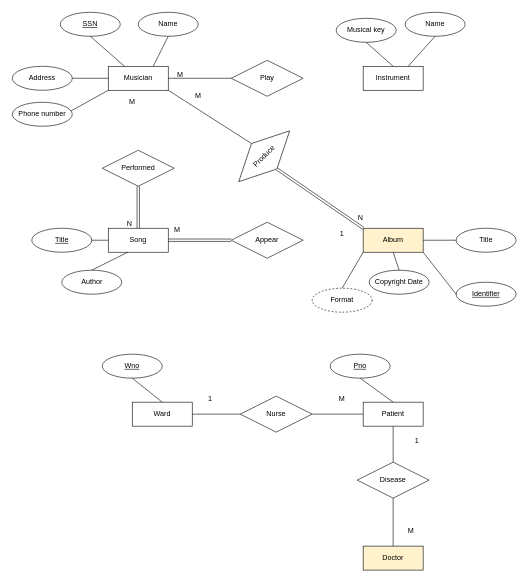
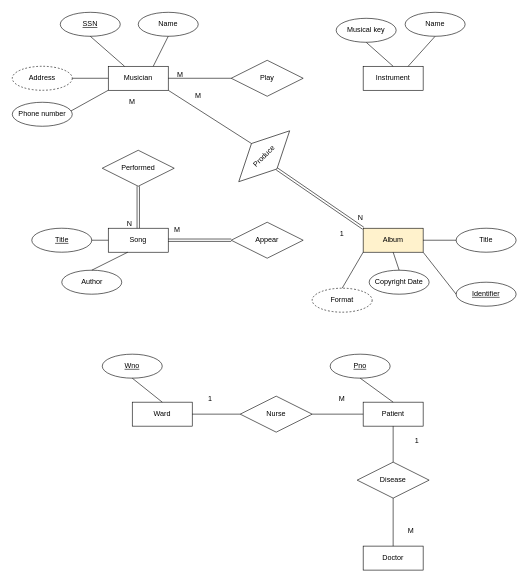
  <mxCell id="0" />
  <mxCell id="1" parent="0" />
  <mxCell id="2" value="Ward" style="whiteSpace=wrap;html=1;align=center;" parent="1" vertex="1"><mxGeometry x="220" y="670" width="100" height="40" as="geometry" /></mxCell>
  <mxCell id="3" value="Patient" style="whiteSpace=wrap;html=1;align=center;" parent="1" vertex="1"><mxGeometry x="605" y="670" width="100" height="40" as="geometry" /></mxCell>
  <mxCell id="4" value="Pno" style="ellipse;whiteSpace=wrap;html=1;align=center;fontStyle=4;" parent="1" vertex="1"><mxGeometry x="550" y="590" width="100" height="40" as="geometry" /></mxCell>
  <mxCell id="5" value="Wno" style="ellipse;whiteSpace=wrap;html=1;align=center;fontStyle=4;" parent="1" vertex="1"><mxGeometry x="170" y="590" width="100" height="40" as="geometry" /></mxCell>
  <mxCell id="6" value="" style="endArrow=none;html=1;entryX=0.5;entryY=1;entryDx=0;entryDy=0;exitX=0.5;exitY=0;exitDx=0;exitDy=0;" parent="1" source="2" target="5" edge="1"><mxGeometry width="50" height="50" relative="1" as="geometry"><mxPoint x="460" y="840" as="sourcePoint" /><mxPoint x="510" y="790" as="targetPoint" /></mxGeometry></mxCell>
  <mxCell id="7" value="" style="endArrow=none;html=1;exitX=0.5;exitY=0;exitDx=0;exitDy=0;entryX=0.5;entryY=1;entryDx=0;entryDy=0;" parent="1" source="3" target="4" edge="1"><mxGeometry width="50" height="50" relative="1" as="geometry"><mxPoint x="510" y="680" as="sourcePoint" /><mxPoint x="555" y="630" as="targetPoint" /></mxGeometry></mxCell>
  <mxCell id="8" value="Nurse" style="shape=rhombus;perimeter=rhombusPerimeter;whiteSpace=wrap;html=1;align=center;" parent="1" vertex="1"><mxGeometry x="400" y="660" width="120" height="60" as="geometry" /></mxCell>
  <mxCell id="9" value="" style="endArrow=none;html=1;entryX=0;entryY=0.5;entryDx=0;entryDy=0;exitX=1;exitY=0.5;exitDx=0;exitDy=0;" parent="1" source="8" target="3" edge="1"><mxGeometry width="50" height="50" relative="1" as="geometry"><mxPoint x="460" y="840" as="sourcePoint" /><mxPoint x="510" y="790" as="targetPoint" /></mxGeometry></mxCell>
  <mxCell id="10" value="" style="endArrow=none;html=1;entryX=1;entryY=0.5;entryDx=0;entryDy=0;exitX=0;exitY=0.5;exitDx=0;exitDy=0;" parent="1" source="8" target="2" edge="1"><mxGeometry width="50" height="50" relative="1" as="geometry"><mxPoint x="460" y="840" as="sourcePoint" /><mxPoint x="510" y="790" as="targetPoint" /></mxGeometry></mxCell>
  <mxCell id="11" value="" style="endArrow=none;html=1;entryX=0.5;entryY=1;entryDx=0;entryDy=0;" parent="1" target="3" edge="1"><mxGeometry width="50" height="50" relative="1" as="geometry"><mxPoint x="655" y="770" as="sourcePoint" /><mxPoint x="510" y="790" as="targetPoint" /></mxGeometry></mxCell>
  <mxCell id="12" value="1" style="text;html=1;strokeColor=none;fillColor=none;align=center;verticalAlign=middle;whiteSpace=wrap;rounded=0;" parent="1" vertex="1"><mxGeometry x="330" y="650" width="40" height="30" as="geometry" /></mxCell>
  <mxCell id="13" value="M" style="text;html=1;strokeColor=none;fillColor=none;align=center;verticalAlign=middle;whiteSpace=wrap;rounded=0;" parent="1" vertex="1"><mxGeometry x="550" y="650" width="40" height="30" as="geometry" /></mxCell>
- <mxCell id="14" value="Doctor" style="whiteSpace=wrap;html=1;align=center;fillColor=#fff2cc;" parent="1" vertex="1"><mxGeometry x="605" y="910" width="100" height="40" as="geometry" /></mxCell>
+ <mxCell id="14" value="Doctor" style="whiteSpace=wrap;html=1;align=center;" parent="1" vertex="1"><mxGeometry x="605" y="910" width="100" height="40" as="geometry" /></mxCell>
  <mxCell id="15" value="Disease" style="shape=rhombus;perimeter=rhombusPerimeter;whiteSpace=wrap;html=1;align=center;" parent="1" vertex="1"><mxGeometry x="595" y="770" width="120" height="60" as="geometry" /></mxCell>
  <mxCell id="16" value="" style="endArrow=none;html=1;entryX=0.5;entryY=1;entryDx=0;entryDy=0;exitX=0.5;exitY=0;exitDx=0;exitDy=0;" parent="1" source="14" target="15" edge="1"><mxGeometry width="50" height="50" relative="1" as="geometry"><mxPoint x="460" y="840" as="sourcePoint" /><mxPoint x="510" y="790" as="targetPoint" /></mxGeometry></mxCell>
  <mxCell id="17" value="1" style="text;html=1;strokeColor=none;fillColor=none;align=center;verticalAlign=middle;whiteSpace=wrap;rounded=0;" parent="1" vertex="1"><mxGeometry x="675" y="720" width="40" height="30" as="geometry" /></mxCell>
  <mxCell id="18" value="M" style="text;html=1;strokeColor=none;fillColor=none;align=center;verticalAlign=middle;whiteSpace=wrap;rounded=0;" parent="1" vertex="1"><mxGeometry x="665" y="870" width="40" height="30" as="geometry" /></mxCell>
  <mxCell id="19" value="Musician" style="whiteSpace=wrap;html=1;align=center;" vertex="1" parent="1"><mxGeometry x="180" y="110" width="100" height="40" as="geometry" /></mxCell>
  <mxCell id="20" value="SSN" style="ellipse;whiteSpace=wrap;html=1;align=center;fontStyle=4;" vertex="1" parent="1"><mxGeometry x="100" width="100" height="40" as="geometry" y="20" /></mxCell>
  <mxCell id="21" value="Name" style="ellipse;whiteSpace=wrap;html=1;align=center;" vertex="1" parent="1"><mxGeometry x="230" width="100" height="40" as="geometry" y="20" /></mxCell>
- <mxCell id="22" value="Address" style="ellipse;whiteSpace=wrap;html=1;align=center;" vertex="1" parent="1"><mxGeometry x="20" y="110" width="100" height="40" as="geometry" /></mxCell>
+ <mxCell id="22" value="Address" style="ellipse;whiteSpace=wrap;html=1;align=center;dashed=1;" vertex="1" parent="1"><mxGeometry x="20" y="110" width="100" height="40" as="geometry" /></mxCell>
  <mxCell id="23" value="" style="endArrow=none;html=1;exitX=1;exitY=0.5;exitDx=0;exitDy=0;entryX=0;entryY=0.5;entryDx=0;entryDy=0;" edge="1" parent="1" source="22" target="19"><mxGeometry width="50" height="50" relative="1" as="geometry"><mxPoint x="450" y="160" as="sourcePoint" /><mxPoint x="500" y="110" as="targetPoint" /></mxGeometry></mxCell>
  <mxCell id="24" value="" style="endArrow=none;html=1;entryX=0.5;entryY=1;entryDx=0;entryDy=0;" edge="1" parent="1" source="19" target="20"><mxGeometry width="50" height="50" relative="1" as="geometry"><mxPoint x="450" y="160" as="sourcePoint" /><mxPoint x="500" y="110" as="targetPoint" /></mxGeometry></mxCell>
  <mxCell id="25" value="" style="endArrow=none;html=1;entryX=0.5;entryY=1;entryDx=0;entryDy=0;exitX=0.75;exitY=0;exitDx=0;exitDy=0;" edge="1" parent="1" source="19" target="21"><mxGeometry width="50" height="50" relative="1" as="geometry"><mxPoint x="450" y="160" as="sourcePoint" /><mxPoint x="500" y="110" as="targetPoint" /></mxGeometry></mxCell>
  <mxCell id="26" value="" style="endArrow=none;html=1;exitX=1;exitY=0;exitDx=0;exitDy=0;entryX=0;entryY=1;entryDx=0;entryDy=0;" edge="1" parent="1" target="19"><mxGeometry width="50" height="50" relative="1" as="geometry"><mxPoint x="115.355" y="185.858" as="sourcePoint" /><mxPoint x="500" y="110" as="targetPoint" /></mxGeometry></mxCell>
  <mxCell id="27" value="Instrument" style="whiteSpace=wrap;html=1;align=center;" vertex="1" parent="1"><mxGeometry x="605" y="110" width="100" height="40" as="geometry" /></mxCell>
  <mxCell id="28" value="" style="endArrow=none;html=1;entryX=0.5;entryY=1;entryDx=0;entryDy=0;exitX=0.5;exitY=0;exitDx=0;exitDy=0;" edge="1" parent="1" source="27" target="61"><mxGeometry width="50" height="50" relative="1" as="geometry"><mxPoint x="440" y="120" as="sourcePoint" /><mxPoint x="605" y="60" as="targetPoint" /></mxGeometry></mxCell>
  <mxCell id="29" value="" style="endArrow=none;html=1;entryX=0.75;entryY=0;entryDx=0;entryDy=0;exitX=0.5;exitY=1;exitDx=0;exitDy=0;" edge="1" parent="1" target="27"><mxGeometry width="50" height="50" relative="1" as="geometry"><mxPoint x="725" y="60" as="sourcePoint" /><mxPoint x="682.86" y="50" as="targetPoint" /></mxGeometry></mxCell>
  <mxCell id="30" value="Album" style="whiteSpace=wrap;html=1;align=center;fillColor=#fff2cc;" vertex="1" parent="1"><mxGeometry x="605" y="380" width="100" height="40" as="geometry" /></mxCell>
  <mxCell id="31" value="Identifier" style="ellipse;whiteSpace=wrap;html=1;align=center;fontStyle=4;" vertex="1" parent="1"><mxGeometry x="760" y="470" width="100" height="40" as="geometry" /></mxCell>
  <mxCell id="32" value="Title" style="ellipse;whiteSpace=wrap;html=1;align=center;" vertex="1" parent="1"><mxGeometry x="760" y="380" width="100" height="40" as="geometry" /></mxCell>
  <mxCell id="33" value="Copyright Date" style="ellipse;whiteSpace=wrap;html=1;align=center;" vertex="1" parent="1"><mxGeometry x="615" y="450" width="100" height="40" as="geometry" /></mxCell>
  <mxCell id="34" value="" style="endArrow=none;html=1;exitX=0.5;exitY=0;exitDx=0;exitDy=0;entryX=0.5;entryY=1;entryDx=0;entryDy=0;" edge="1" parent="1" source="33" target="30"><mxGeometry width="50" height="50" relative="1" as="geometry"><mxPoint x="292.5" y="270" as="sourcePoint" /><mxPoint x="352.5" y="270" as="targetPoint" /></mxGeometry></mxCell>
  <mxCell id="35" value="" style="endArrow=none;html=1;entryX=0;entryY=0.5;entryDx=0;entryDy=0;exitX=1;exitY=0.5;exitDx=0;exitDy=0;" edge="1" parent="1" source="30" target="32"><mxGeometry width="50" height="50" relative="1" as="geometry"><mxPoint x="612.5" y="290" as="sourcePoint" /><mxPoint x="662.5" y="240" as="targetPoint" /></mxGeometry></mxCell>
  <mxCell id="36" value="" style="endArrow=none;html=1;exitX=1;exitY=1;exitDx=0;exitDy=0;entryX=0;entryY=0.5;entryDx=0;entryDy=0;" edge="1" parent="1" source="30" target="31"><mxGeometry width="50" height="50" relative="1" as="geometry"><mxPoint x="612.5" y="290" as="sourcePoint" /><mxPoint x="662.5" y="240" as="targetPoint" /></mxGeometry></mxCell>
  <mxCell id="37" value="Format" style="ellipse;whiteSpace=wrap;html=1;align=center;dashed=1;" vertex="1" parent="1"><mxGeometry x="520" y="480" width="100" height="40" as="geometry" /></mxCell>
  <mxCell id="38" value="" style="endArrow=none;html=1;exitX=0;exitY=1;exitDx=0;exitDy=0;entryX=0.5;entryY=0;entryDx=0;entryDy=0;" edge="1" parent="1" source="30" target="37"><mxGeometry width="50" height="50" relative="1" as="geometry"><mxPoint x="612.5" y="290" as="sourcePoint" /><mxPoint x="662.5" y="240" as="targetPoint" /></mxGeometry></mxCell>
  <mxCell id="39" value="Song" style="whiteSpace=wrap;html=1;align=center;" vertex="1" parent="1"><mxGeometry x="180" y="380" width="100" height="40" as="geometry" /></mxCell>
  <mxCell id="40" value="Title" style="ellipse;whiteSpace=wrap;html=1;align=center;fontStyle=4;" vertex="1" parent="1"><mxGeometry x="52.5" y="380" width="100" height="40" as="geometry" /></mxCell>
  <mxCell id="41" value="Author" style="ellipse;whiteSpace=wrap;html=1;align=center;" vertex="1" parent="1"><mxGeometry x="102.5" y="450" width="100" height="40" as="geometry" /></mxCell>
  <mxCell id="42" value="" style="endArrow=none;html=1;" edge="1" parent="1"><mxGeometry width="50" height="50" relative="1" as="geometry"><mxPoint x="152.5" y="400" as="sourcePoint" /><mxPoint x="180" y="400" as="targetPoint" /></mxGeometry></mxCell>
  <mxCell id="43" value="" style="endArrow=none;html=1;exitX=0.5;exitY=0;exitDx=0;exitDy=0;" edge="1" parent="1" source="41"><mxGeometry width="50" height="50" relative="1" as="geometry"><mxPoint x="452.5" y="280" as="sourcePoint" /><mxPoint x="212.5" y="420" as="targetPoint" /></mxGeometry></mxCell>
  <mxCell id="44" value="Play" style="shape=rhombus;perimeter=rhombusPerimeter;whiteSpace=wrap;html=1;align=center;" vertex="1" parent="1"><mxGeometry x="385" y="100" width="120" height="60" as="geometry" /></mxCell>
  <mxCell id="45" value="" style="endArrow=none;html=1;entryX=1;entryY=0.5;entryDx=0;entryDy=0;exitX=0;exitY=0.5;exitDx=0;exitDy=0;" edge="1" parent="1" source="44" target="19"><mxGeometry width="50" height="50" relative="1" as="geometry"><mxPoint x="450" y="260" as="sourcePoint" /><mxPoint x="500" y="210" as="targetPoint" /></mxGeometry></mxCell>
  <mxCell id="46" value="M" style="text;html=1;strokeColor=none;fillColor=none;align=center;verticalAlign=middle;whiteSpace=wrap;rounded=0;" vertex="1" parent="1"><mxGeometry x="280" y="110" width="40" height="30" as="geometry" /></mxCell>
  <mxCell id="47" value="Appear" style="shape=rhombus;perimeter=rhombusPerimeter;whiteSpace=wrap;html=1;align=center;" vertex="1" parent="1"><mxGeometry x="385" y="370" width="120" height="60" as="geometry" /></mxCell>
  <mxCell id="48" value="1" style="text;html=1;strokeColor=none;fillColor=none;align=center;verticalAlign=middle;whiteSpace=wrap;rounded=0;" vertex="1" parent="1"><mxGeometry x="550" y="380" width="40" height="20" as="geometry" /></mxCell>
  <mxCell id="49" value="Performed" style="shape=rhombus;perimeter=rhombusPerimeter;whiteSpace=wrap;html=1;align=center;" vertex="1" parent="1"><mxGeometry x="170" y="250" width="120" height="60" as="geometry" /></mxCell>
  <mxCell id="50" value="M" style="text;html=1;strokeColor=none;fillColor=none;align=center;verticalAlign=middle;whiteSpace=wrap;rounded=0;" vertex="1" parent="1"><mxGeometry x="200" y="160" width="40" height="20" as="geometry" /></mxCell>
  <mxCell id="51" value="Produce" style="shape=rhombus;perimeter=rhombusPerimeter;whiteSpace=wrap;html=1;align=center;rotation=-45;" vertex="1" parent="1"><mxGeometry x="380" y="230" width="120" height="60" as="geometry" /></mxCell>
  <mxCell id="52" value="" style="endArrow=none;html=1;entryX=1;entryY=1;entryDx=0;entryDy=0;exitX=0.5;exitY=0;exitDx=0;exitDy=0;" edge="1" parent="1" source="51" target="19"><mxGeometry width="50" height="50" relative="1" as="geometry"><mxPoint x="390" y="220" as="sourcePoint" /><mxPoint x="510" y="280" as="targetPoint" /></mxGeometry></mxCell>
  <mxCell id="53" value="M" style="text;html=1;strokeColor=none;fillColor=none;align=center;verticalAlign=middle;whiteSpace=wrap;rounded=0;" vertex="1" parent="1"><mxGeometry x="310" y="150" width="40" height="20" as="geometry" /></mxCell>
  <mxCell id="54" value="" style="shape=link;html=1;rounded=0;exitX=0.5;exitY=1;exitDx=0;exitDy=0;entryX=0.5;entryY=0;entryDx=0;entryDy=0;" edge="1" parent="1" source="49" target="39"><mxGeometry relative="1" as="geometry"><mxPoint x="330" y="260" as="sourcePoint" /><mxPoint x="490" y="260" as="targetPoint" /></mxGeometry></mxCell>
  <mxCell id="55" value="N" style="resizable=0;html=1;align=right;verticalAlign=bottom;" connectable="0" vertex="1" parent="54"><mxGeometry x="1" relative="1" as="geometry"><mxPoint x="-10" as="offset" /></mxGeometry></mxCell>
  <mxCell id="56" value="" style="shape=link;html=1;rounded=0;exitX=0.5;exitY=1;exitDx=0;exitDy=0;entryX=0;entryY=0;entryDx=0;entryDy=0;" edge="1" parent="1" source="51" target="30"><mxGeometry relative="1" as="geometry"><mxPoint x="330" y="260" as="sourcePoint" /><mxPoint x="490" y="260" as="targetPoint" /></mxGeometry></mxCell>
  <mxCell id="57" value="N" style="resizable=0;html=1;align=right;verticalAlign=bottom;" connectable="0" vertex="1" parent="56"><mxGeometry x="1" relative="1" as="geometry"><mxPoint y="-10" as="offset" /></mxGeometry></mxCell>
  <mxCell id="58" value="Phone number" style="ellipse;whiteSpace=wrap;html=1;align=center;" vertex="1" parent="1"><mxGeometry x="20" y="170" width="100" height="40" as="geometry" /></mxCell>
  <mxCell id="59" value="" style="shape=link;html=1;rounded=0;exitX=1;exitY=0.5;exitDx=0;exitDy=0;entryX=0;entryY=0.5;entryDx=0;entryDy=0;" edge="1" parent="1" source="39" target="47"><mxGeometry relative="1" as="geometry"><mxPoint x="471.213" y="291.213" as="sourcePoint" /><mxPoint x="380" y="400" as="targetPoint" /></mxGeometry></mxCell>
  <mxCell id="60" value="M" style="resizable=0;html=1;align=right;verticalAlign=bottom;" connectable="0" vertex="1" parent="59"><mxGeometry x="1" relative="1" as="geometry"><mxPoint x="-85" y="-10" as="offset" /></mxGeometry></mxCell>
  <mxCell id="61" value="Musical key" style="ellipse;whiteSpace=wrap;html=1;align=center;" vertex="1" parent="1"><mxGeometry x="560" y="30" width="100" height="40" as="geometry" /></mxCell>
  <mxCell id="62" value="Name" style="ellipse;whiteSpace=wrap;html=1;align=center;" vertex="1" parent="1"><mxGeometry x="675" width="100" height="40" as="geometry" y="20" /></mxCell>
